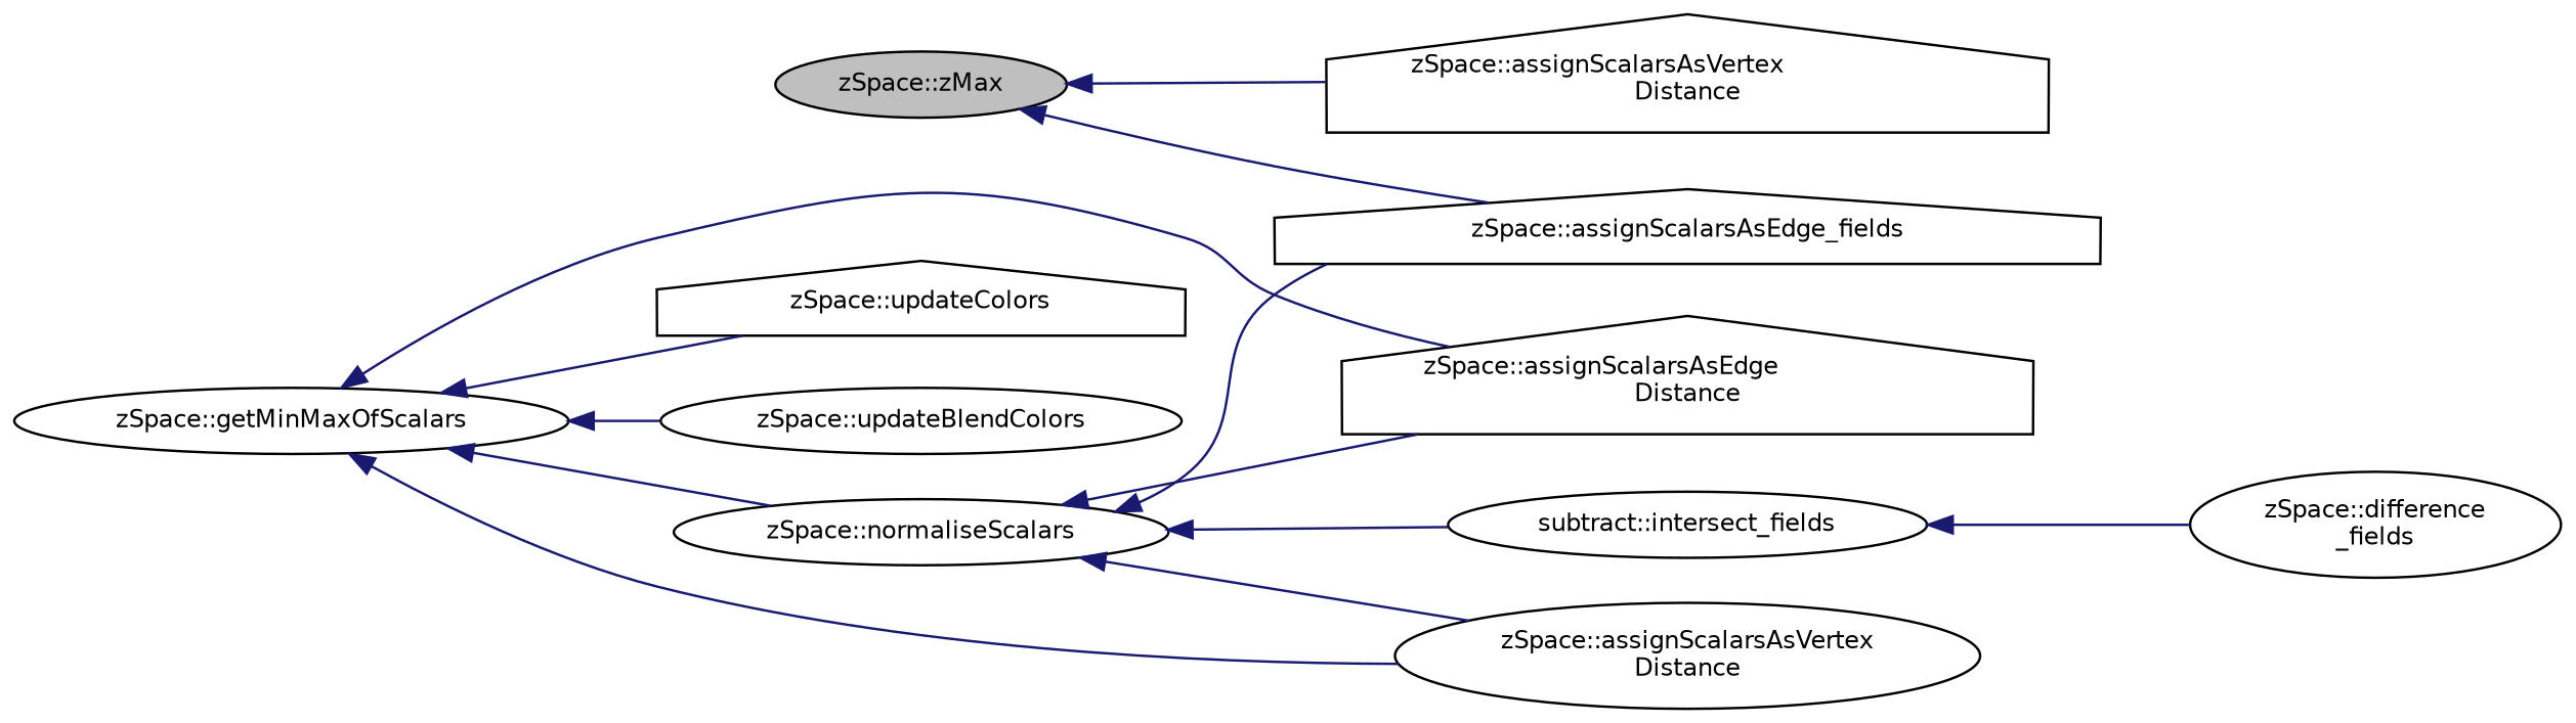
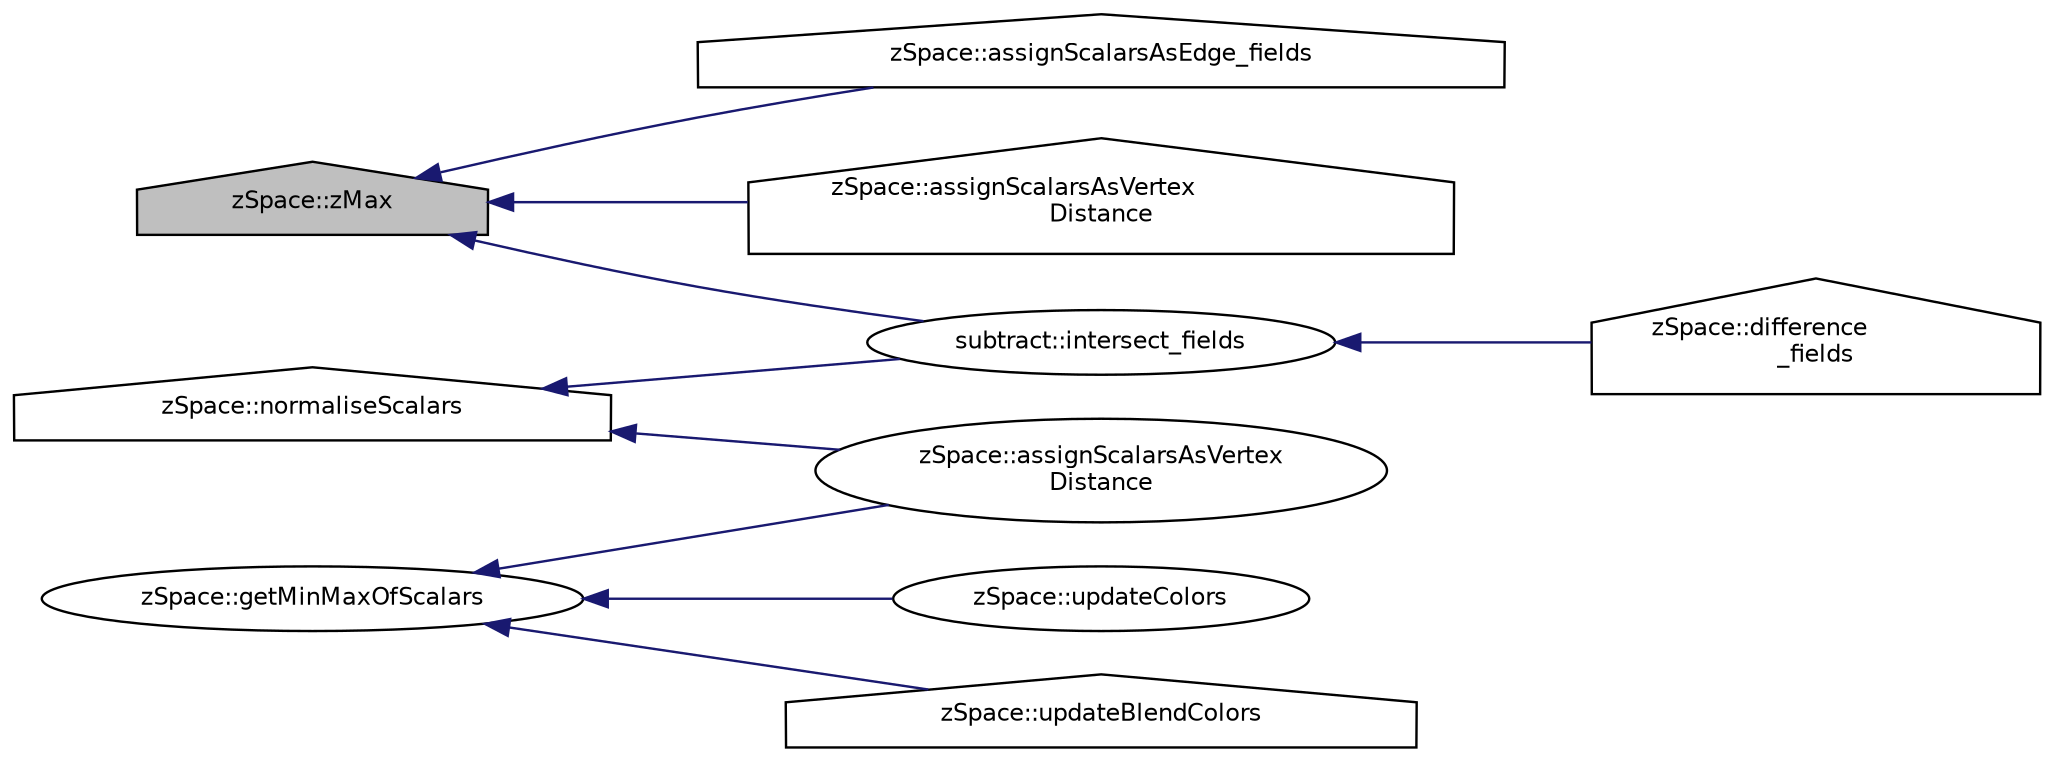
  digraph {
    rankdir=LR
    node [color=black fillcolor=white fontname=Helvetica fontsize=10 shape=ellipse style=filled]
    edge [color=midnightblue dir=back fontname=Helvetica fontsize=10 labelfontname=Helvetica labelfontsize=10 style=solid]
-   n1 [fillcolor=grey75 fontcolor=black height=0.2 label="zSpace::zMax" width=0.4]
+   n1 [fillcolor=grey75 fontcolor=black height=0.2 label="zSpace::zMax" shape=house width=0.4]
    n2 [height=0.2 label="zSpace::assignScalarsAsEdge_fields" shape=house width=0.4]
    n3 [height=0.2 label="subtract::intersect_fields" width=0.4]
    n4 [height=0.2 label="zSpace::assignScalarsAsVertex\lDistance" shape=house width=0.4]
    n5 [height=0.2 label="zSpace::getMinMaxOfScalars" width=0.4]
-   n6 [height=0.2 label="zSpace::normaliseScalars" width=0.4]
+   n6 [height=0.2 label="zSpace::normaliseScalars" shape=house width=0.4]
    n7 [height=0.2 label="zSpace::assignScalarsAsVertex\lDistance" width=0.4]
-   n8 [height=0.2 label="zSpace::assignScalarsAsEdge\lDistance" shape=house width=0.4]
-   n9 [height=0.2 label="zSpace::updateColors" shape=house width=0.4]
-   n10 [height=0.2 label="zSpace::updateBlendColors" width=0.4]
-   n11 [height=0.2 label="zSpace::difference\l_fields" width=0.4]
+   n9 [height=0.2 label="zSpace::updateColors" width=0.4]
+   n10 [height=0.2 label="zSpace::updateBlendColors" shape=house width=0.4]
+   n11 [height=0.2 label="zSpace::difference\l_fields" shape=house width=0.4]
    n1 -> n2
+   n1 -> n3
    n1 -> n4
    n3 -> n11
-   n5 -> n6
    n5 -> n7
-   n5 -> n8
    n5 -> n9
    n5 -> n10
-   n6 -> n2
    n6 -> n3
    n6 -> n7
-   n6 -> n8
  }
